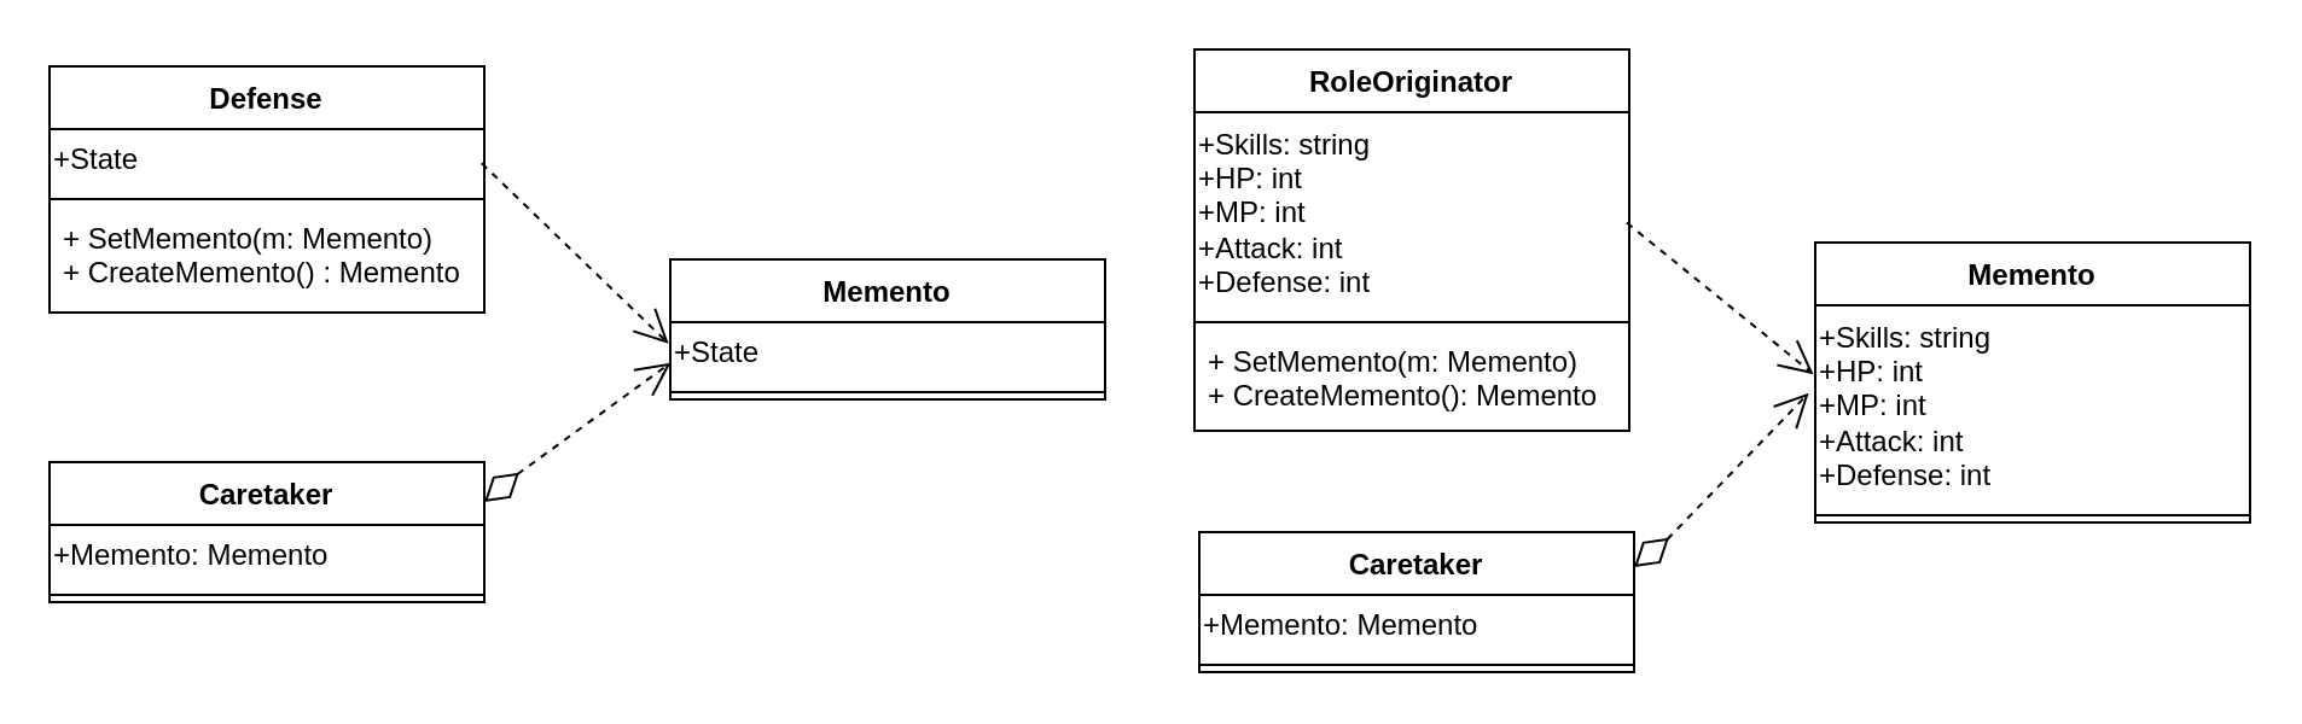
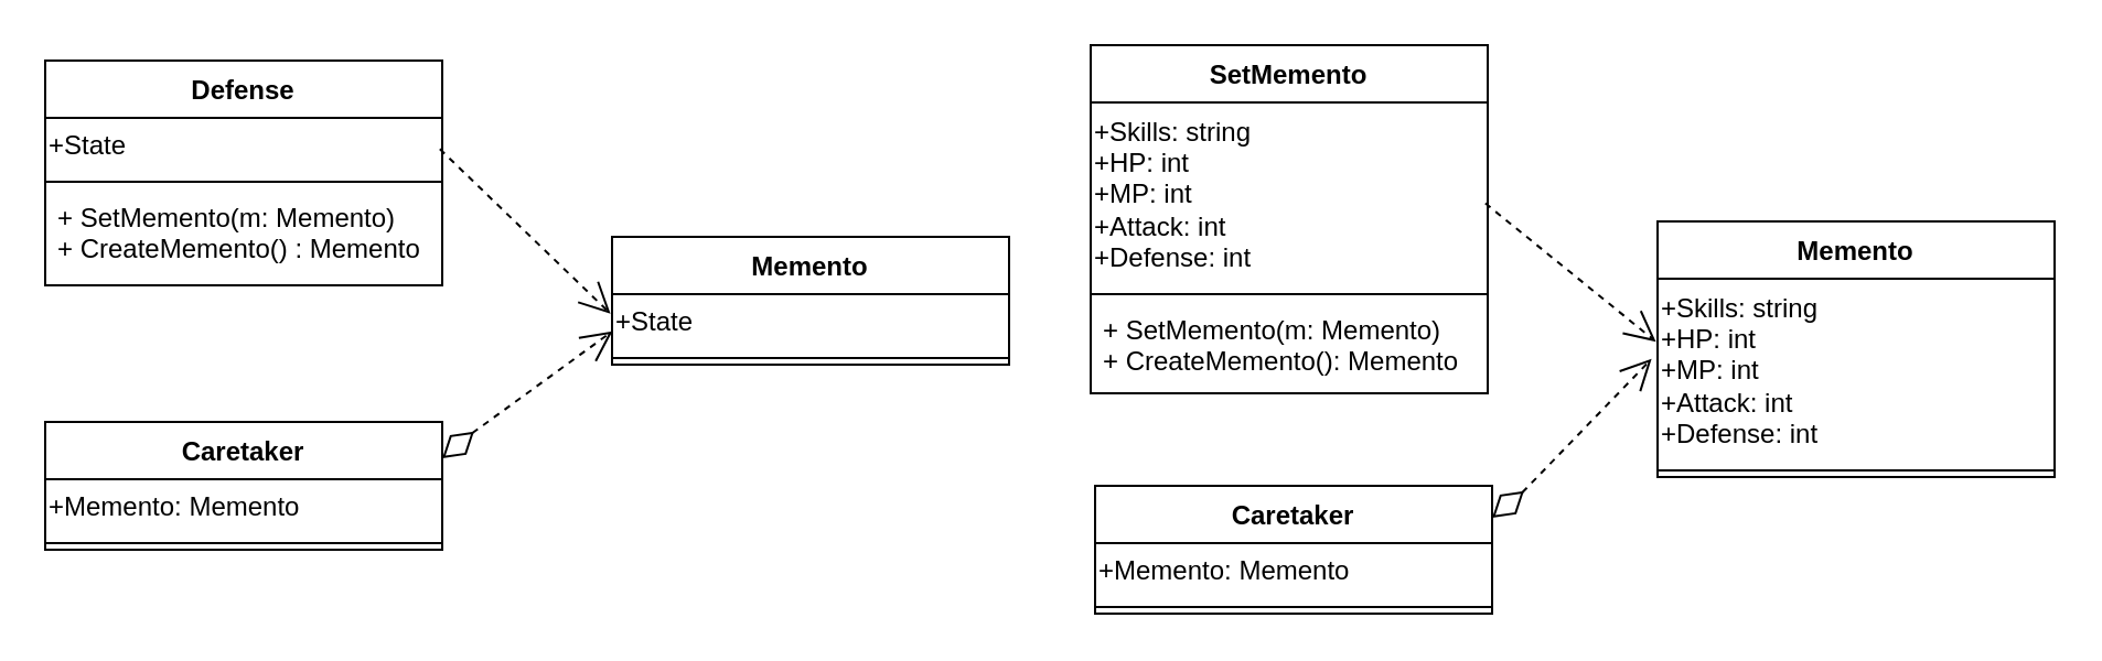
  <mxCell id="0" />
  <mxCell id="1" parent="0" />
  <mxCell id="2" value="Defense" style="swimlane;fontStyle=1;align=center;verticalAlign=top;childLayout=stackLayout;horizontal=1;startSize=26;horizontalStack=0;resizeParent=1;resizeParentMax=0;resizeLast=0;collapsible=1;marginBottom=0;" vertex="1" parent="1"><mxGeometry x="20" y="27" width="180" height="102" as="geometry" /></mxCell>
  <mxCell id="3" value="+State" style="text;html=1;align=left;verticalAlign=middle;resizable=0;points=[];autosize=1;strokeColor=none;fillColor=none;" vertex="1" parent="2"><mxGeometry y="26" width="180" height="26" as="geometry" /></mxCell>
  <mxCell id="4" value="" style="line;strokeWidth=1;fillColor=none;align=left;verticalAlign=middle;spacingTop=-1;spacingLeft=3;spacingRight=3;rotatable=0;labelPosition=right;points=[];portConstraint=eastwest;strokeColor=inherit;" vertex="1" parent="2"><mxGeometry y="52" width="180" height="6" as="geometry" /></mxCell>
  <mxCell id="5" value="+ SetMemento(m: Memento)&#10;+ CreateMemento() : Memento" style="text;strokeColor=none;fillColor=none;align=left;verticalAlign=top;spacingLeft=4;spacingRight=4;overflow=hidden;rotatable=0;points=[[0,0.5],[1,0.5]];portConstraint=eastwest;" vertex="1" parent="2"><mxGeometry y="58" width="180" height="44" as="geometry" /></mxCell>
  <mxCell id="6" value="Memento" style="swimlane;fontStyle=1;align=center;verticalAlign=top;childLayout=stackLayout;horizontal=1;startSize=26;horizontalStack=0;resizeParent=1;resizeParentMax=0;resizeLast=0;collapsible=1;marginBottom=0;" vertex="1" parent="1"><mxGeometry x="277" y="107" width="180" height="58" as="geometry" /></mxCell>
  <mxCell id="7" value="+State" style="text;html=1;align=left;verticalAlign=middle;resizable=0;points=[];autosize=1;strokeColor=none;fillColor=none;" vertex="1" parent="6"><mxGeometry y="26" width="180" height="26" as="geometry" /></mxCell>
  <mxCell id="8" value="" style="line;strokeWidth=1;fillColor=none;align=left;verticalAlign=middle;spacingTop=-1;spacingLeft=3;spacingRight=3;rotatable=0;labelPosition=right;points=[];portConstraint=eastwest;strokeColor=inherit;" vertex="1" parent="6"><mxGeometry y="52" width="180" height="6" as="geometry" /></mxCell>
  <mxCell id="9" value="Caretaker" style="swimlane;fontStyle=1;align=center;verticalAlign=top;childLayout=stackLayout;horizontal=1;startSize=26;horizontalStack=0;resizeParent=1;resizeParentMax=0;resizeLast=0;collapsible=1;marginBottom=0;" vertex="1" parent="1"><mxGeometry x="20" y="191" width="180" height="58" as="geometry" /></mxCell>
  <mxCell id="10" value="+Memento: Memento" style="text;html=1;align=left;verticalAlign=middle;resizable=0;points=[];autosize=1;strokeColor=none;fillColor=none;" vertex="1" parent="9"><mxGeometry y="26" width="180" height="26" as="geometry" /></mxCell>
  <mxCell id="11" value="" style="line;strokeWidth=1;fillColor=none;align=left;verticalAlign=middle;spacingTop=-1;spacingLeft=3;spacingRight=3;rotatable=0;labelPosition=right;points=[];portConstraint=eastwest;strokeColor=inherit;" vertex="1" parent="9"><mxGeometry y="52" width="180" height="6" as="geometry" /></mxCell>
  <mxCell id="12" value="" style="endArrow=open;endFill=1;endSize=12;html=1;dashed=1;strokeColor=default;exitX=0.994;exitY=0.545;exitDx=0;exitDy=0;exitPerimeter=0;entryX=-0.004;entryY=0.34;entryDx=0;entryDy=0;entryPerimeter=0;" edge="1" parent="1" source="3" target="7"><mxGeometry width="160" relative="1" as="geometry"><mxPoint x="62" y="192" as="sourcePoint" /><mxPoint x="222" y="192" as="targetPoint" /></mxGeometry></mxCell>
- <mxCell id="13" value="RoleOriginator" style="swimlane;fontStyle=1;align=center;verticalAlign=top;childLayout=stackLayout;horizontal=1;startSize=26;horizontalStack=0;resizeParent=1;resizeParentMax=0;resizeLast=0;collapsible=1;marginBottom=0;" vertex="1" parent="1"><mxGeometry x="494" y="20" width="180" height="158" as="geometry" /></mxCell>
+ <mxCell id="13" value="SetMemento" style="swimlane;fontStyle=1;align=center;verticalAlign=top;childLayout=stackLayout;horizontal=1;startSize=26;horizontalStack=0;resizeParent=1;resizeParentMax=0;resizeLast=0;collapsible=1;marginBottom=0;" vertex="1" parent="1"><mxGeometry x="494" y="20" width="180" height="158" as="geometry" /></mxCell>
  <mxCell id="14" value="+Skills: string&lt;br&gt;+HP: int&lt;br&gt;+MP: int&lt;br&gt;+Attack: int&lt;br&gt;+Defense: int" style="text;html=1;align=left;verticalAlign=middle;resizable=0;points=[];autosize=1;strokeColor=none;fillColor=none;" vertex="1" parent="13"><mxGeometry y="26" width="180" height="84" as="geometry" /></mxCell>
  <mxCell id="15" value="" style="line;strokeWidth=1;fillColor=none;align=left;verticalAlign=middle;spacingTop=-1;spacingLeft=3;spacingRight=3;rotatable=0;labelPosition=right;points=[];portConstraint=eastwest;strokeColor=inherit;" vertex="1" parent="13"><mxGeometry y="110" width="180" height="6" as="geometry" /></mxCell>
  <mxCell id="16" value="+ SetMemento(m: Memento)&#10;+ CreateMemento(): Memento" style="text;strokeColor=none;fillColor=none;align=left;verticalAlign=top;spacingLeft=4;spacingRight=4;overflow=hidden;rotatable=0;points=[[0,0.5],[1,0.5]];portConstraint=eastwest;" vertex="1" parent="13"><mxGeometry y="116" width="180" height="42" as="geometry" /></mxCell>
  <mxCell id="17" value="Memento" style="swimlane;fontStyle=1;align=center;verticalAlign=top;childLayout=stackLayout;horizontal=1;startSize=26;horizontalStack=0;resizeParent=1;resizeParentMax=0;resizeLast=0;collapsible=1;marginBottom=0;" vertex="1" parent="1"><mxGeometry x="751" y="100" width="180" height="116" as="geometry" /></mxCell>
  <mxCell id="18" value="+Skills: string&lt;br style=&quot;border-color: var(--border-color);&quot;&gt;+HP: int&lt;br style=&quot;border-color: var(--border-color);&quot;&gt;+MP: int&lt;br style=&quot;border-color: var(--border-color);&quot;&gt;+Attack: int&lt;br style=&quot;border-color: var(--border-color);&quot;&gt;+Defense: int" style="text;html=1;align=left;verticalAlign=middle;resizable=0;points=[];autosize=1;strokeColor=none;fillColor=none;" vertex="1" parent="17"><mxGeometry y="26" width="180" height="84" as="geometry" /></mxCell>
  <mxCell id="19" value="" style="line;strokeWidth=1;fillColor=none;align=left;verticalAlign=middle;spacingTop=-1;spacingLeft=3;spacingRight=3;rotatable=0;labelPosition=right;points=[];portConstraint=eastwest;strokeColor=inherit;" vertex="1" parent="17"><mxGeometry y="110" width="180" height="6" as="geometry" /></mxCell>
  <mxCell id="20" value="Caretaker" style="swimlane;fontStyle=1;align=center;verticalAlign=top;childLayout=stackLayout;horizontal=1;startSize=26;horizontalStack=0;resizeParent=1;resizeParentMax=0;resizeLast=0;collapsible=1;marginBottom=0;" vertex="1" parent="1"><mxGeometry x="496" y="220" width="180" height="58" as="geometry" /></mxCell>
  <mxCell id="21" value="+Memento: Memento" style="text;html=1;align=left;verticalAlign=middle;resizable=0;points=[];autosize=1;strokeColor=none;fillColor=none;" vertex="1" parent="20"><mxGeometry y="26" width="180" height="26" as="geometry" /></mxCell>
  <mxCell id="22" value="" style="line;strokeWidth=1;fillColor=none;align=left;verticalAlign=middle;spacingTop=-1;spacingLeft=3;spacingRight=3;rotatable=0;labelPosition=right;points=[];portConstraint=eastwest;strokeColor=inherit;" vertex="1" parent="20"><mxGeometry y="52" width="180" height="6" as="geometry" /></mxCell>
  <mxCell id="23" value="" style="endArrow=open;endFill=1;endSize=12;html=1;dashed=1;strokeColor=default;exitX=0.994;exitY=0.545;exitDx=0;exitDy=0;exitPerimeter=0;entryX=-0.004;entryY=0.34;entryDx=0;entryDy=0;entryPerimeter=0;" edge="1" source="14" target="18" parent="1"><mxGeometry width="160" relative="1" as="geometry"><mxPoint x="536" y="185" as="sourcePoint" /><mxPoint x="696" y="185" as="targetPoint" /></mxGeometry></mxCell>
  <mxCell id="24" value="" style="group;rotation=90;" vertex="1" connectable="0" parent="1"><mxGeometry x="197.401" y="192.006" width="19.668" height="18.877" as="geometry" /></mxCell>
  <mxCell id="25" value="" style="rhombus;whiteSpace=wrap;html=1;rotation=50;" vertex="1" parent="24"><mxGeometry x="4.599" y="0.994" width="10.47" height="16.89" as="geometry" /></mxCell>
  <mxCell id="26" value="" style="endArrow=open;endFill=1;endSize=12;html=1;dashed=1;strokeColor=default;entryX=0.001;entryY=0.647;entryDx=0;entryDy=0;entryPerimeter=0;exitX=0.5;exitY=0;exitDx=0;exitDy=0;" edge="1" parent="1" source="25" target="7"><mxGeometry width="160" relative="1" as="geometry"><mxPoint x="-35.401" y="-83.006" as="sourcePoint" /><mxPoint x="32.539" y="-124.852" as="targetPoint" /></mxGeometry></mxCell>
  <mxCell id="27" value="" style="endArrow=open;endFill=1;endSize=12;html=1;dashed=1;strokeColor=default;entryX=-0.015;entryY=0.433;entryDx=0;entryDy=0;entryPerimeter=0;exitX=0.5;exitY=0;exitDx=0;exitDy=0;" edge="1" parent="1" source="28" target="18"><mxGeometry width="160" relative="1" as="geometry"><mxPoint x="696" y="221" as="sourcePoint" /><mxPoint x="287.18" y="159.822" as="targetPoint" /></mxGeometry></mxCell>
  <mxCell id="28" value="" style="rhombus;whiteSpace=wrap;html=1;rotation=50;" vertex="1" parent="1"><mxGeometry x="678" y="220" width="10.47" height="16.89" as="geometry" /></mxCell>
